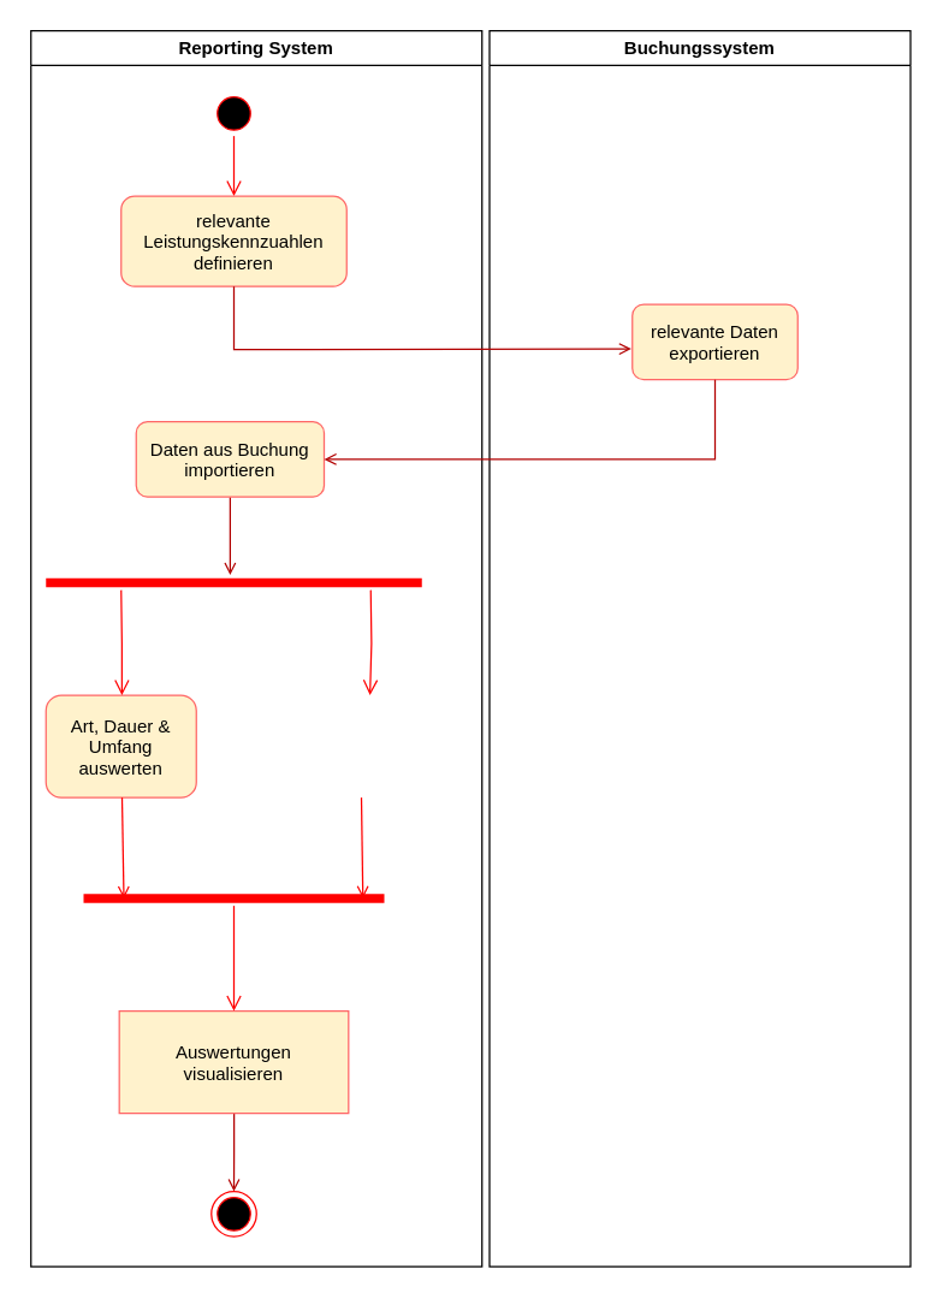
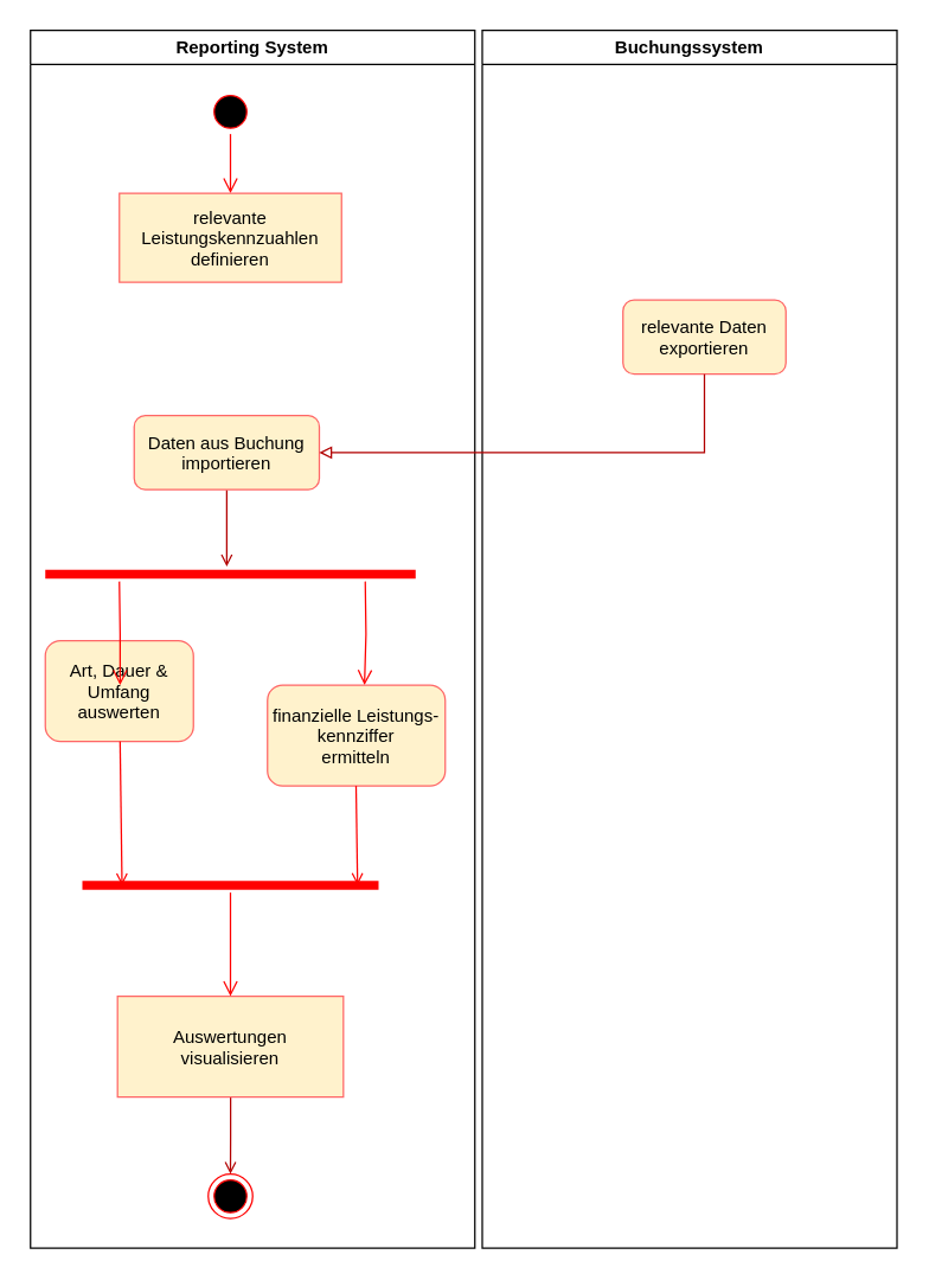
  <mxCell id="0" />
  <mxCell id="1" parent="0" />
  <mxCell id="2" value="Reporting System" style="swimlane;whiteSpace=wrap" parent="1" vertex="1"><mxGeometry x="20" y="20" width="300" height="822" as="geometry" /></mxCell>
  <mxCell id="3" value="" style="ellipse;shape=startState;fillColor=#000000;strokeColor=#ff0000;" parent="2" vertex="1"><mxGeometry x="120" y="40" width="30" height="30" as="geometry" /></mxCell>
  <mxCell id="4" value="" style="edgeStyle=elbowEdgeStyle;elbow=horizontal;verticalAlign=bottom;endArrow=open;endSize=8;strokeColor=#FF0000;endFill=1;rounded=0" parent="2" source="3" edge="1"><mxGeometry x="100" y="40" as="geometry"><mxPoint x="134.845" y="110" as="targetPoint" /></mxGeometry></mxCell>
- <mxCell id="5" value="relevante&#10;Leistungskennzuahlen&#10;definieren" style="fillColor=#fff2cc;strokeColor=#FF6666;rounded=1;" parent="2" vertex="1"><mxGeometry x="60" y="110" width="150" height="60" as="geometry" /></mxCell>
- <mxCell id="6" value="Art, Dauer &amp;&#10;Umfang&#10;auswerten" style="fillColor=#fff2cc;strokeColor=#FF6666;rounded=1;" parent="2" vertex="1"><mxGeometry x="10" y="442" width="100" height="68" as="geometry" /></mxCell>
+ <mxCell id="5" value="relevante&#10;Leistungskennzuahlen&#10;definieren" style="fillColor=#fff2cc;strokeColor=#FF6666;rounded=0;" parent="2" vertex="1"><mxGeometry x="60" y="110" width="150" height="60" as="geometry" /></mxCell>
+ <mxCell id="6" value="Art, Dauer &amp;&#10;Umfang&#10;auswerten" style="fillColor=#fff2cc;strokeColor=#FF6666;rounded=1;" parent="2" vertex="1"><mxGeometry x="10" y="412" width="100" height="68" as="geometry" /></mxCell>
  <mxCell id="7" value="" style="edgeStyle=orthogonalEdgeStyle;rounded=0;orthogonalLoop=1;jettySize=auto;html=1;endArrow=open;endFill=0;fillColor=#e51400;strokeColor=#B20000;" parent="2" source="8" target="12" edge="1"><mxGeometry relative="1" as="geometry" /></mxCell>
  <mxCell id="8" value="Auswertungen&#10;visualisieren" style="fillColor=#fff2cc;strokeColor=#FF6666;rounded=0;" parent="2" vertex="1"><mxGeometry x="58.75" y="652" width="152.5" height="68" as="geometry" /></mxCell>
  <mxCell id="9" value="" style="endArrow=open;strokeColor=#FF0000;endFill=1;rounded=0;entryX=0.134;entryY=0.52;entryDx=0;entryDy=0;entryPerimeter=0;" parent="2" source="6" target="17" edge="1"><mxGeometry relative="1" as="geometry" /></mxCell>
  <mxCell id="10" value="" style="edgeStyle=orthogonalEdgeStyle;rounded=0;orthogonalLoop=1;jettySize=auto;html=1;fillColor=#e51400;strokeColor=#B20000;endArrow=open;endFill=0;" parent="2" source="11" target="13" edge="1"><mxGeometry relative="1" as="geometry"><Array as="points"><mxPoint x="133" y="336" /><mxPoint x="133" y="336" /></Array></mxGeometry></mxCell>
  <mxCell id="11" value="Daten aus Buchung&#10;importieren" style="fillColor=#fff2cc;strokeColor=#FF6666;rounded=1;" parent="2" vertex="1"><mxGeometry x="70" y="260" width="125" height="50" as="geometry" /></mxCell>
  <mxCell id="12" value="" style="ellipse;html=1;shape=endState;fillColor=#000000;strokeColor=#ff0000;" parent="2" vertex="1"><mxGeometry x="120" y="772" width="30" height="30" as="geometry" /></mxCell>
  <mxCell id="13" value="" style="shape=line;html=1;strokeWidth=6;strokeColor=#ff0000;" parent="2" vertex="1"><mxGeometry x="10" y="362" width="250" height="10" as="geometry" /></mxCell>
  <mxCell id="14" value="" style="edgeStyle=orthogonalEdgeStyle;html=1;verticalAlign=bottom;endArrow=open;endSize=8;strokeColor=#ff0000;rounded=0;" parent="2" edge="1"><mxGeometry relative="1" as="geometry"><mxPoint x="60.5" y="442" as="targetPoint" /><mxPoint x="60" y="372" as="sourcePoint" /></mxGeometry></mxCell>
  <mxCell id="15" value="" style="edgeStyle=orthogonalEdgeStyle;html=1;verticalAlign=bottom;endArrow=open;endSize=8;strokeColor=#ff0000;rounded=0;" parent="2" edge="1"><mxGeometry relative="1" as="geometry"><mxPoint x="225.5" y="442" as="targetPoint" /><mxPoint x="226" y="372" as="sourcePoint" /></mxGeometry></mxCell>
+ <mxCell id="16" value="finanzielle Leistungs-&#10;kennziffer&#10;ermitteln" style="fillColor=#fff2cc;strokeColor=#FF6666;rounded=1;" parent="2" vertex="1"><mxGeometry x="160" y="442" width="120" height="68" as="geometry" /></mxCell>
  <mxCell id="17" value="" style="shape=line;html=1;strokeWidth=6;strokeColor=#ff0000;" parent="2" vertex="1"><mxGeometry x="35" y="572" width="200" height="10" as="geometry" /></mxCell>
  <mxCell id="18" value="" style="edgeStyle=orthogonalEdgeStyle;html=1;verticalAlign=bottom;endArrow=open;endSize=8;strokeColor=#ff0000;rounded=0;entryX=0.5;entryY=0;entryDx=0;entryDy=0;" parent="2" source="17" target="8" edge="1"><mxGeometry relative="1" as="geometry"><mxPoint x="135" y="652" as="targetPoint" /></mxGeometry></mxCell>
  <mxCell id="19" value="" style="endArrow=open;strokeColor=#FF0000;endFill=1;rounded=0;entryX=0.134;entryY=0.52;entryDx=0;entryDy=0;entryPerimeter=0;" parent="2" edge="1"><mxGeometry relative="1" as="geometry"><mxPoint x="219.8" y="510" as="sourcePoint" /><mxPoint x="220.8" y="577" as="targetPoint" /></mxGeometry></mxCell>
  <mxCell id="20" value="Buchungssystem" style="swimlane;whiteSpace=wrap" parent="1" vertex="1"><mxGeometry x="325" y="20" width="280" height="822" as="geometry" /></mxCell>
  <mxCell id="21" value="relevante Daten&#10;exportieren" style="rounded=1;fillColor=#fff2cc;strokeColor=#FF6666;" parent="20" vertex="1"><mxGeometry x="95" y="182" width="110" height="50" as="geometry" /></mxCell>
- <mxCell id="22" value="" style="endArrow=open;html=1;rounded=0;exitX=0.5;exitY=1;exitDx=0;exitDy=0;entryX=-0.006;entryY=0.592;entryDx=0;entryDy=0;entryPerimeter=0;fillColor=#e51400;strokeColor=#B20000;endFill=0;" parent="1" source="5" target="21" edge="1"><mxGeometry width="50" height="50" relative="1" as="geometry"><mxPoint x="370" y="282" as="sourcePoint" /><mxPoint x="420" y="232" as="targetPoint" /><Array as="points"><mxPoint x="155" y="232" /></Array></mxGeometry></mxCell>
- <mxCell id="23" style="edgeStyle=orthogonalEdgeStyle;rounded=0;orthogonalLoop=1;jettySize=auto;html=1;entryX=1;entryY=0.5;entryDx=0;entryDy=0;fillColor=#e51400;strokeColor=#B20000;endArrow=open;endFill=0;" parent="1" source="21" target="11" edge="1"><mxGeometry relative="1" as="geometry"><Array as="points"><mxPoint x="475" y="305" /></Array></mxGeometry></mxCell>
+ <mxCell id="23" style="edgeStyle=orthogonalEdgeStyle;rounded=0;orthogonalLoop=1;jettySize=auto;html=1;entryX=1;entryY=0.5;entryDx=0;entryDy=0;fillColor=#e51400;strokeColor=#B20000;endArrow=block;endFill=0;" parent="1" source="21" target="11" edge="1"><mxGeometry relative="1" as="geometry"><Array as="points"><mxPoint x="475" y="305" /></Array></mxGeometry></mxCell>
